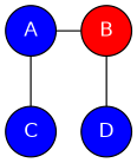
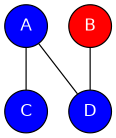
  graph {
    node [fillcolor=blue fontcolor=white fontname=helvetica shape=circle style=filled]
    n1 [label=A]
    n2 [fillcolor=red label=B]
    n3 [label=C]
    n4 [label=D]
    subgraph sub_1 {
      rank=same
      n1
      n2
    }
    subgraph sub_2 {
      rank=same
      n3
      n4
    }
-   n1 -- n2
+   n1 -- n4
    n1 -- n3
    n2 -- n4
  }
